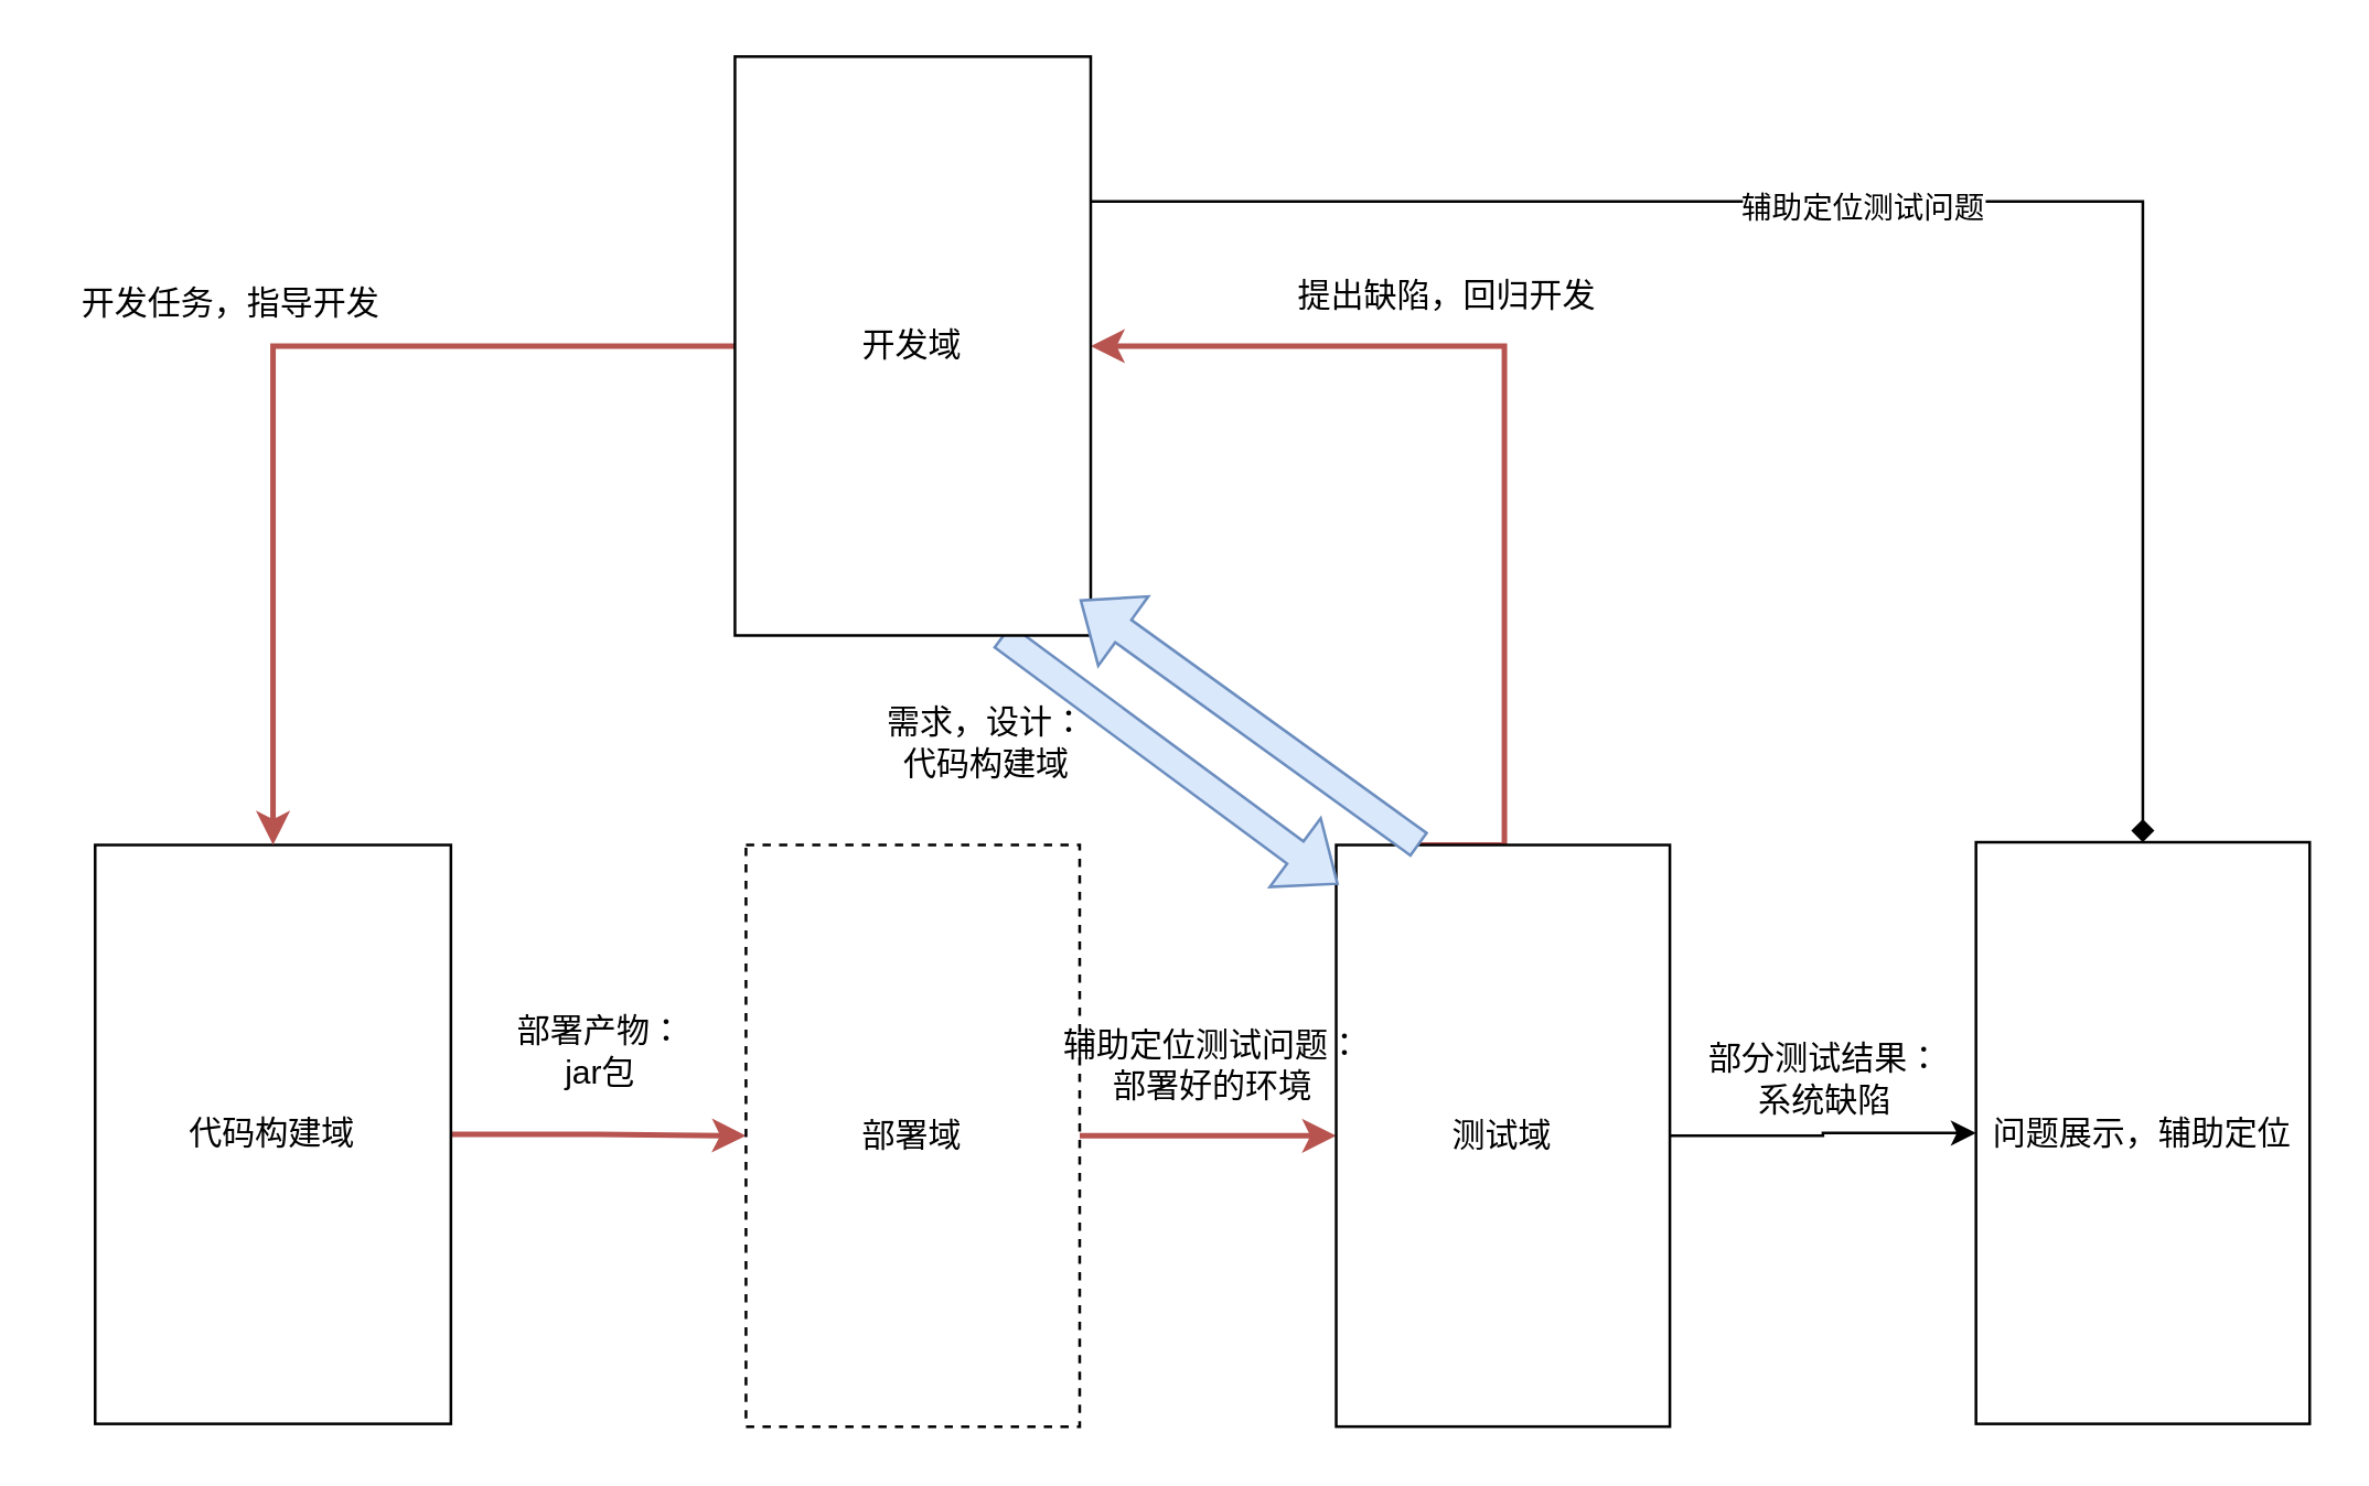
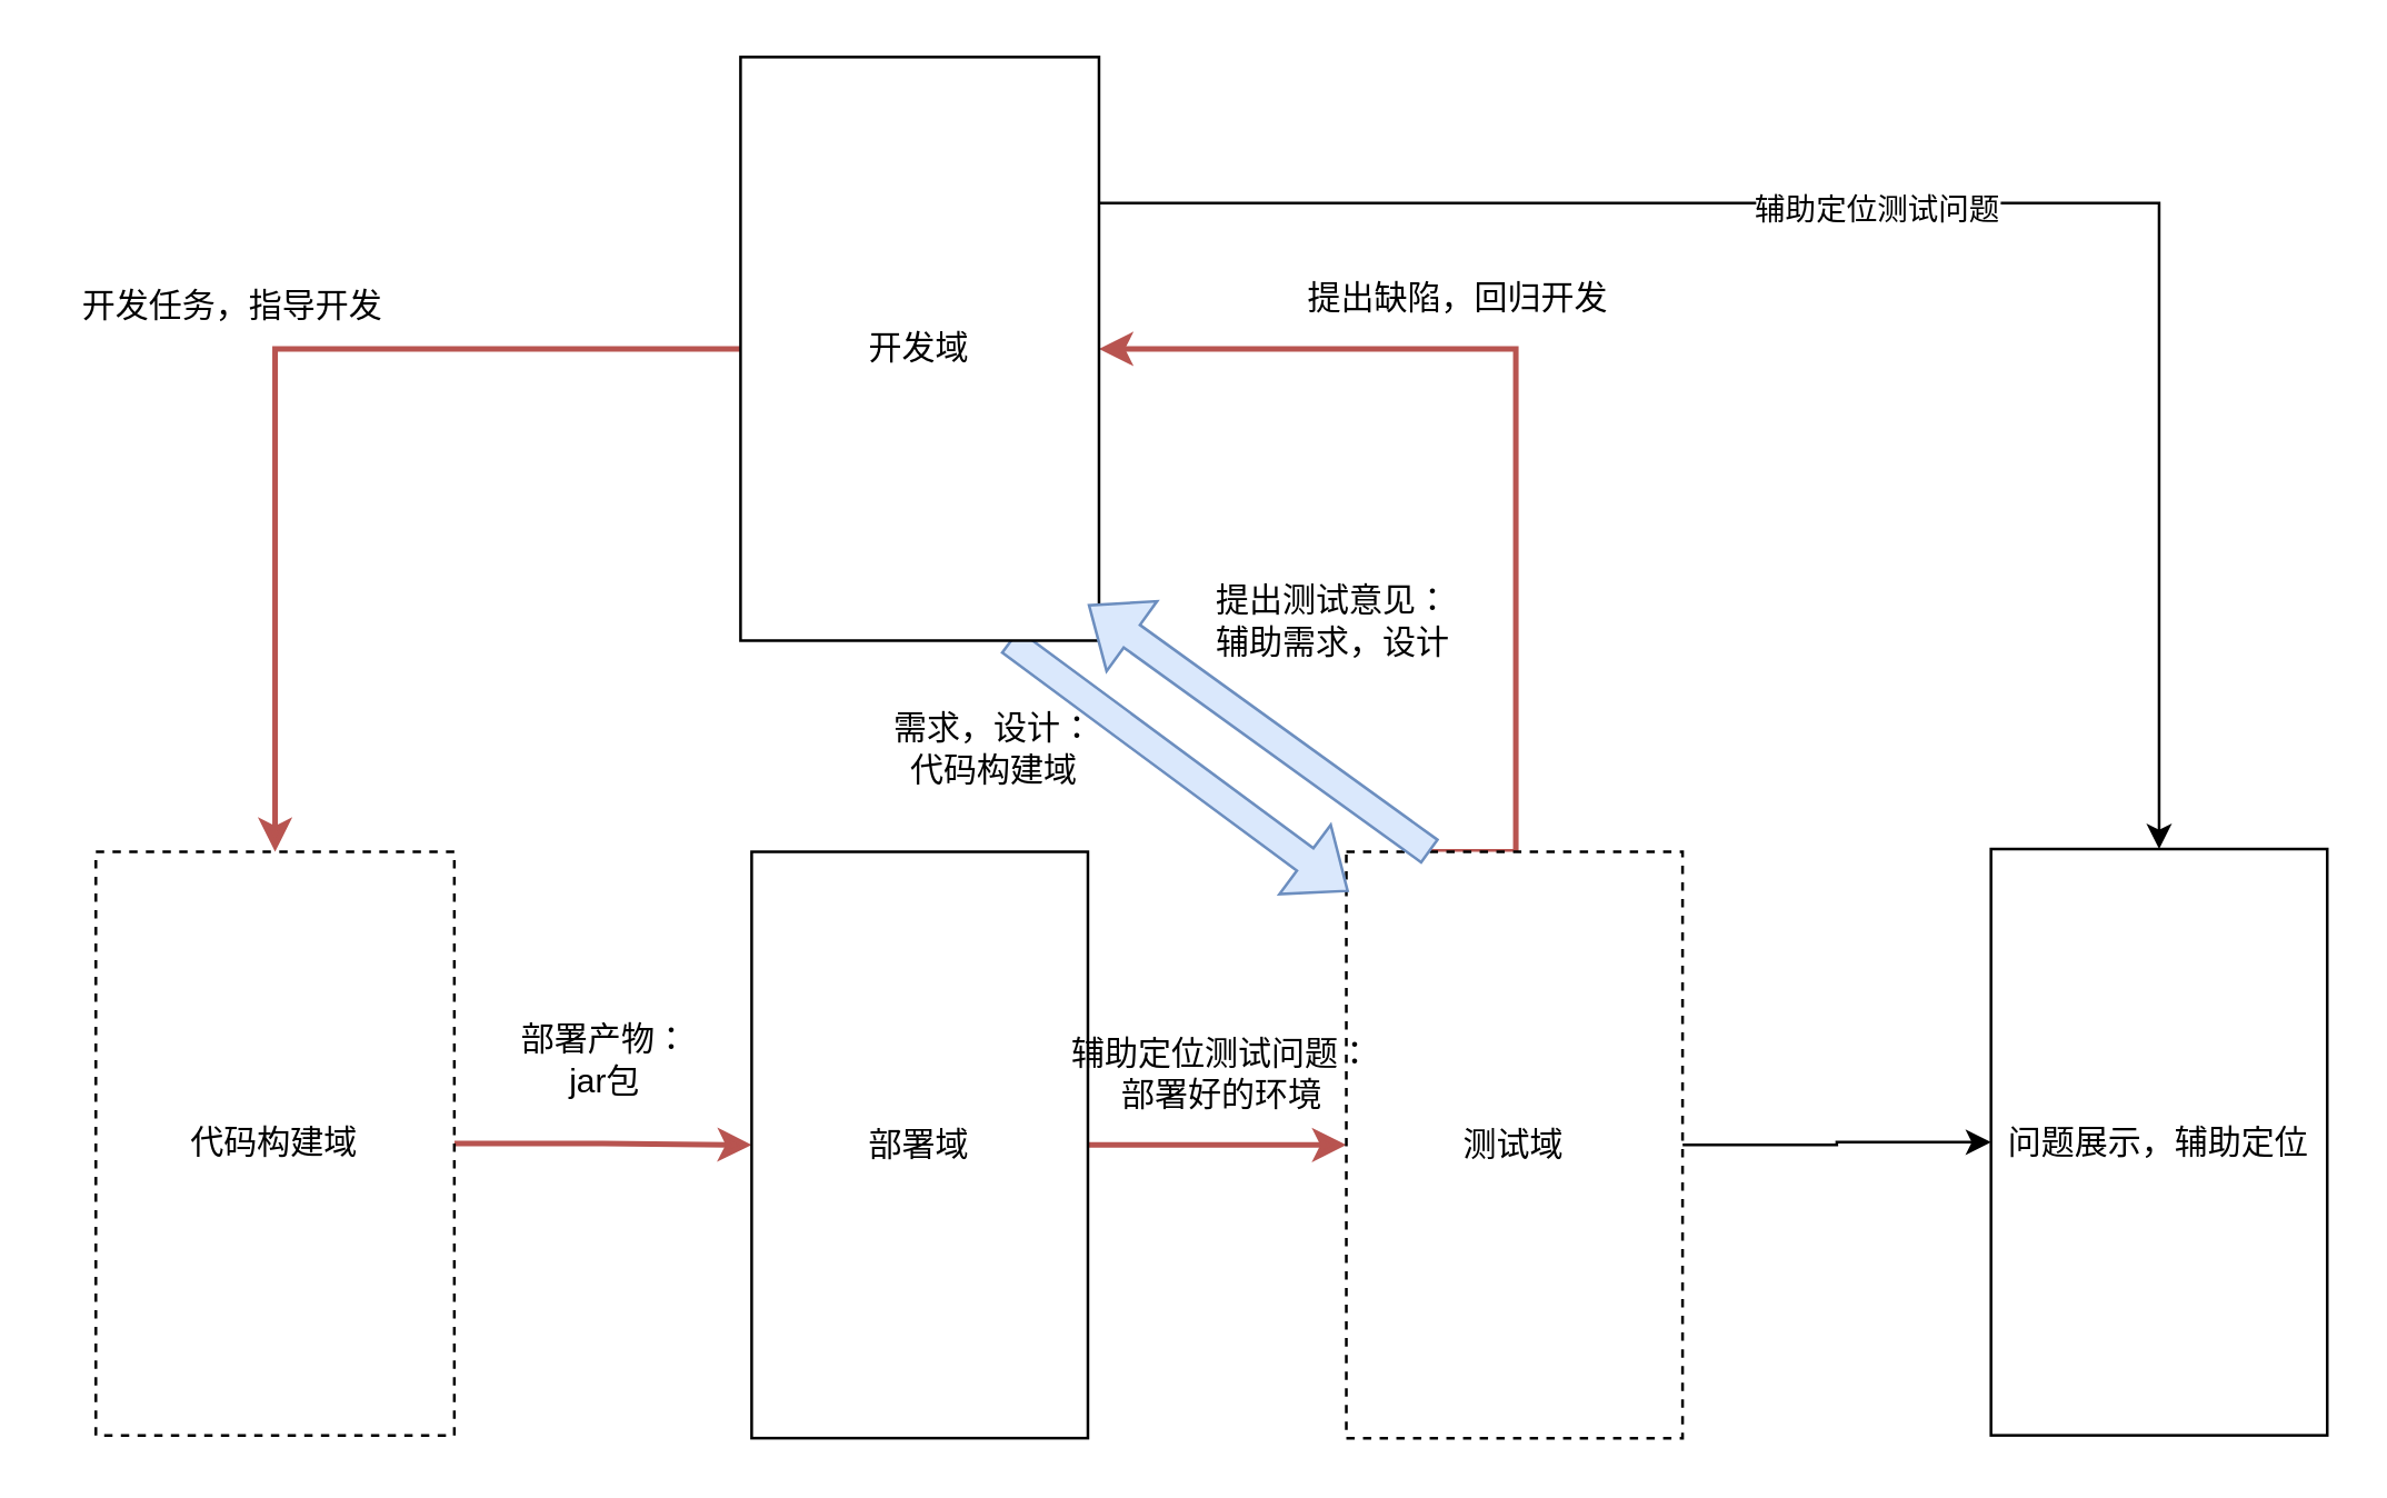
  <mxCell id="0" />
  <mxCell id="1" parent="0" />
  <mxCell id="2" value="" style="edgeStyle=orthogonalEdgeStyle;rounded=0;orthogonalLoop=1;jettySize=auto;html=1;fillColor=#f8cecc;strokeColor=#b85450;strokeWidth=2;" edge="1" parent="1" source="3" target="5"><mxGeometry relative="1" as="geometry" /></mxCell>
- <mxCell id="3" value="代码构建域" style="rounded=0;whiteSpace=wrap;html=1;" vertex="1" parent="1"><mxGeometry x="34" y="306" width="129" height="210" as="geometry" /></mxCell>
+ <mxCell id="3" value="代码构建域" style="rounded=0;whiteSpace=wrap;html=1;dashed=1;" vertex="1" parent="1"><mxGeometry x="34" y="306" width="129" height="210" as="geometry" /></mxCell>
  <mxCell id="4" value="" style="edgeStyle=orthogonalEdgeStyle;rounded=0;orthogonalLoop=1;jettySize=auto;html=1;fillColor=#f8cecc;strokeColor=#b85450;strokeWidth=2;" edge="1" parent="1" source="5" target="9"><mxGeometry relative="1" as="geometry" /></mxCell>
- <mxCell id="5" value="部署域" style="rounded=0;whiteSpace=wrap;html=1;dashed=1;" vertex="1" parent="1"><mxGeometry x="270" y="306" width="121" height="211" as="geometry" /></mxCell>
+ <mxCell id="5" value="部署域" style="rounded=0;whiteSpace=wrap;html=1;" vertex="1" parent="1"><mxGeometry x="270" y="306" width="121" height="211" as="geometry" /></mxCell>
  <mxCell id="6" value="部署产物：&lt;br&gt;jar包" style="text;html=1;align=center;verticalAlign=middle;resizable=0;points=[];autosize=1;strokeColor=none;fillColor=none;" vertex="1" parent="1"><mxGeometry x="178" y="360" width="78" height="41" as="geometry" /></mxCell>
  <mxCell id="7" style="edgeStyle=orthogonalEdgeStyle;rounded=0;orthogonalLoop=1;jettySize=auto;html=1;exitX=0.25;exitY=0;exitDx=0;exitDy=0;entryX=1;entryY=0.5;entryDx=0;entryDy=0;fillColor=#f8cecc;strokeColor=#b85450;strokeWidth=2;" edge="1" parent="1" source="9" target="14"><mxGeometry relative="1" as="geometry"><Array as="points"><mxPoint x="545" y="306" /><mxPoint x="545" y="125" /></Array></mxGeometry></mxCell>
  <mxCell id="8" value="" style="edgeStyle=orthogonalEdgeStyle;rounded=0;orthogonalLoop=1;jettySize=auto;html=1;" edge="1" parent="1" source="9" target="19"><mxGeometry relative="1" as="geometry" /></mxCell>
- <mxCell id="9" value="测试域" style="rounded=0;whiteSpace=wrap;html=1;" vertex="1" parent="1"><mxGeometry x="484" y="306" width="121" height="211" as="geometry" /></mxCell>
+ <mxCell id="9" value="测试域" style="rounded=0;whiteSpace=wrap;html=1;dashed=1;" vertex="1" parent="1"><mxGeometry x="484" y="306" width="121" height="211" as="geometry" /></mxCell>
  <mxCell id="10" style="edgeStyle=orthogonalEdgeStyle;rounded=0;orthogonalLoop=1;jettySize=auto;html=1;fillColor=#f8cecc;strokeColor=#b85450;strokeWidth=2;" edge="1" parent="1" source="14" target="3"><mxGeometry relative="1" as="geometry" /></mxCell>
  <mxCell id="11" style="rounded=0;orthogonalLoop=1;jettySize=auto;html=1;entryX=0.007;entryY=0.068;entryDx=0;entryDy=0;entryPerimeter=0;exitX=0.75;exitY=1;exitDx=0;exitDy=0;shape=flexArrow;fillColor=#dae8fc;strokeColor=#6c8ebf;" edge="1" parent="1" source="14" target="9"><mxGeometry relative="1" as="geometry" /></mxCell>
- <mxCell id="12" style="edgeStyle=orthogonalEdgeStyle;rounded=0;orthogonalLoop=1;jettySize=auto;html=1;exitX=1;exitY=0.25;exitDx=0;exitDy=0;endArrow=diamond;" edge="1" parent="1" source="14" target="19"><mxGeometry relative="1" as="geometry" /></mxCell>
+ <mxCell id="12" style="edgeStyle=orthogonalEdgeStyle;rounded=0;orthogonalLoop=1;jettySize=auto;html=1;exitX=1;exitY=0.25;exitDx=0;exitDy=0;" edge="1" parent="1" source="14" target="19"><mxGeometry relative="1" as="geometry" /></mxCell>
  <mxCell id="13" value="辅助定位测试问题" style="edgeLabel;html=1;align=center;verticalAlign=middle;resizable=0;points=[];" vertex="1" connectable="0" parent="12"><mxGeometry x="-0.09" y="-2" relative="1" as="geometry"><mxPoint as="offset" /></mxGeometry></mxCell>
  <mxCell id="14" value="开发域" style="rounded=0;whiteSpace=wrap;html=1;" vertex="1" parent="1"><mxGeometry x="266" y="20" width="129" height="210" as="geometry" /></mxCell>
  <mxCell id="15" value="开发任务，指导开发" style="text;html=1;align=center;verticalAlign=middle;resizable=0;points=[];autosize=1;strokeColor=none;fillColor=none;" vertex="1" parent="1"><mxGeometry x="20" y="97" width="126" height="26" as="geometry" /></mxCell>
  <mxCell id="16" value="需求，设计：&lt;br&gt;代码构建域" style="text;html=1;align=center;verticalAlign=middle;resizable=0;points=[];autosize=1;strokeColor=none;fillColor=none;" vertex="1" parent="1"><mxGeometry x="312" y="248" width="90" height="41" as="geometry" /></mxCell>
+ <mxCell id="17" value="提出测试意见：&lt;br&gt;辅助需求，设计" style="text;html=1;align=center;verticalAlign=middle;resizable=0;points=[];autosize=1;strokeColor=none;fillColor=none;" vertex="1" parent="1"><mxGeometry x="428" y="202" width="102" height="41" as="geometry" /></mxCell>
  <mxCell id="18" value="提出缺陷，回归开发" style="text;html=1;align=center;verticalAlign=middle;resizable=0;points=[];autosize=1;strokeColor=none;fillColor=none;" vertex="1" parent="1"><mxGeometry x="461" y="94" width="126" height="26" as="geometry" /></mxCell>
  <mxCell id="19" value="问题展示，辅助定位" style="rounded=0;whiteSpace=wrap;html=1;" vertex="1" parent="1"><mxGeometry x="716" y="305" width="121" height="211" as="geometry" /></mxCell>
  <mxCell id="20" value="辅助定位测试问题：&lt;br&gt;部署好的环境" style="text;html=1;align=center;verticalAlign=middle;resizable=0;points=[];autosize=1;strokeColor=none;fillColor=none;" vertex="1" parent="1"><mxGeometry x="394" y="365" width="90" height="41" as="geometry" /></mxCell>
  <mxCell id="21" style="rounded=0;orthogonalLoop=1;jettySize=auto;html=1;shape=flexArrow;exitX=0.25;exitY=0;exitDx=0;exitDy=0;fillColor=#dae8fc;strokeColor=#6c8ebf;" edge="1" parent="1" source="9"><mxGeometry relative="1" as="geometry"><mxPoint x="529" y="305" as="sourcePoint" /><mxPoint x="391" y="217" as="targetPoint" /></mxGeometry></mxCell>
- <mxCell id="22" value="部分测试结果：&lt;br&gt;系统缺陷" style="text;html=1;align=center;verticalAlign=middle;resizable=0;points=[];autosize=1;strokeColor=none;fillColor=none;" vertex="1" parent="1"><mxGeometry x="610" y="370.5" width="102" height="41" as="geometry" /></mxCell>
